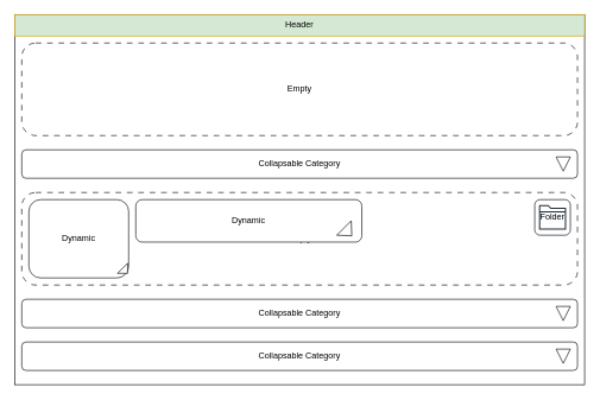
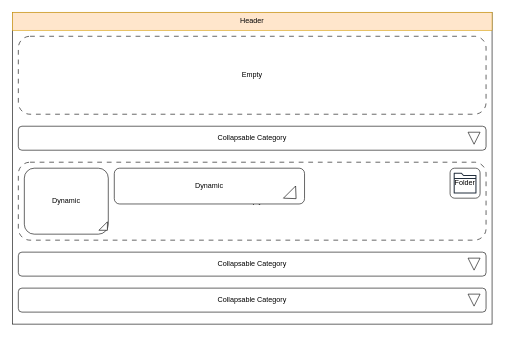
  <mxCell id="0" />
  <mxCell id="1" parent="0" />
  <mxCell id="2" value="Browser" style="rounded=0;whiteSpace=wrap;html=1;" vertex="1" parent="1"><mxGeometry y="20" width="800" height="520" as="geometry" x="20" /></mxCell>
- <mxCell id="3" value="Header" style="rounded=0;whiteSpace=wrap;html=1;fillColor=#d5e8d4;strokeColor=#d79b00;" vertex="1" parent="1"><mxGeometry y="20" width="800" height="30" as="geometry" x="20" /></mxCell>
+ <mxCell id="3" value="Header" style="rounded=0;whiteSpace=wrap;html=1;fillColor=#ffe6cc;strokeColor=#d79b00;" vertex="1" parent="1"><mxGeometry y="20" width="800" height="30" as="geometry" x="20" /></mxCell>
  <mxCell id="4" value="Empty" style="rounded=1;whiteSpace=wrap;html=1;dashed=1;dashPattern=8 8;" vertex="1" parent="1"><mxGeometry x="30" y="60" width="780" height="130" as="geometry" /></mxCell>
  <mxCell id="5" value="" style="group" vertex="1" connectable="0" parent="1"><mxGeometry x="30" y="210" width="780" height="40" as="geometry" /></mxCell>
  <mxCell id="6" value="Collapsable Category" style="rounded=1;whiteSpace=wrap;html=1;" vertex="1" parent="5"><mxGeometry width="780" height="40" as="geometry" /></mxCell>
  <mxCell id="7" value="" style="triangle;whiteSpace=wrap;html=1;rotation=90;" vertex="1" parent="5"><mxGeometry x="750" y="10" width="20" height="20" as="geometry" /></mxCell>
  <mxCell id="8" value="Empty" style="rounded=1;whiteSpace=wrap;html=1;dashed=1;dashPattern=8 8;" vertex="1" parent="1"><mxGeometry x="30" y="270" width="780" height="130" as="geometry" /></mxCell>
  <mxCell id="9" value="Folder" style="rounded=1;whiteSpace=wrap;html=1;" vertex="1" parent="1"><mxGeometry x="750" y="280" width="50" height="50" as="geometry" /></mxCell>
  <mxCell id="10" value="" style="sketch=0;outlineConnect=0;fontColor=#232F3E;gradientColor=none;fillColor=#232F3D;strokeColor=none;dashed=0;verticalLabelPosition=bottom;verticalAlign=top;align=center;html=1;fontSize=12;fontStyle=0;aspect=fixed;pointerEvents=1;shape=mxgraph.aws4.folder;" vertex="1" parent="1"><mxGeometry x="756" y="287.7" width="38" height="34.59" as="geometry" /></mxCell>
  <mxCell id="11" value="" style="group" vertex="1" connectable="0" parent="1"><mxGeometry x="30" y="420" width="780" height="40" as="geometry" /></mxCell>
  <mxCell id="12" value="Collapsable Category" style="rounded=1;whiteSpace=wrap;html=1;" vertex="1" parent="11"><mxGeometry width="780" height="40" as="geometry" /></mxCell>
  <mxCell id="13" value="" style="triangle;whiteSpace=wrap;html=1;rotation=90;" vertex="1" parent="11"><mxGeometry x="750" y="10" width="20" height="20" as="geometry" /></mxCell>
  <mxCell id="14" value="" style="group" vertex="1" connectable="0" parent="1"><mxGeometry x="30" y="480" width="780" height="40" as="geometry" /></mxCell>
  <mxCell id="15" value="Collapsable Category" style="rounded=1;whiteSpace=wrap;html=1;" vertex="1" parent="14"><mxGeometry width="780" height="40" as="geometry" /></mxCell>
  <mxCell id="16" value="" style="triangle;whiteSpace=wrap;html=1;rotation=90;" vertex="1" parent="14"><mxGeometry x="750" y="10" width="20" height="20" as="geometry" /></mxCell>
  <mxCell id="17" value="" style="group" vertex="1" connectable="0" parent="1"><mxGeometry x="40" y="280" width="145.607" height="110.607" as="geometry" /></mxCell>
  <mxCell id="18" value="Dynamic" style="rounded=1;whiteSpace=wrap;html=1;" vertex="1" parent="17"><mxGeometry width="140" height="110" as="geometry" /></mxCell>
  <mxCell id="19" value="" style="triangle;whiteSpace=wrap;html=1;rotation=45;" vertex="1" parent="17"><mxGeometry x="130" y="90" width="10" height="20" as="geometry" /></mxCell>
  <mxCell id="20" value="" style="group" vertex="1" connectable="0" parent="1"><mxGeometry x="190" y="280" width="330" height="68.68" as="geometry" /></mxCell>
  <mxCell id="21" value="Dynamic" style="rounded=1;whiteSpace=wrap;html=1;" vertex="1" parent="20"><mxGeometry width="317.293" height="59.671" as="geometry" /></mxCell>
  <mxCell id="22" value="" style="triangle;whiteSpace=wrap;html=1;rotation=45;" vertex="1" parent="20"><mxGeometry x="290.0" y="30.96" width="15.45" height="28.71" as="geometry" /></mxCell>
